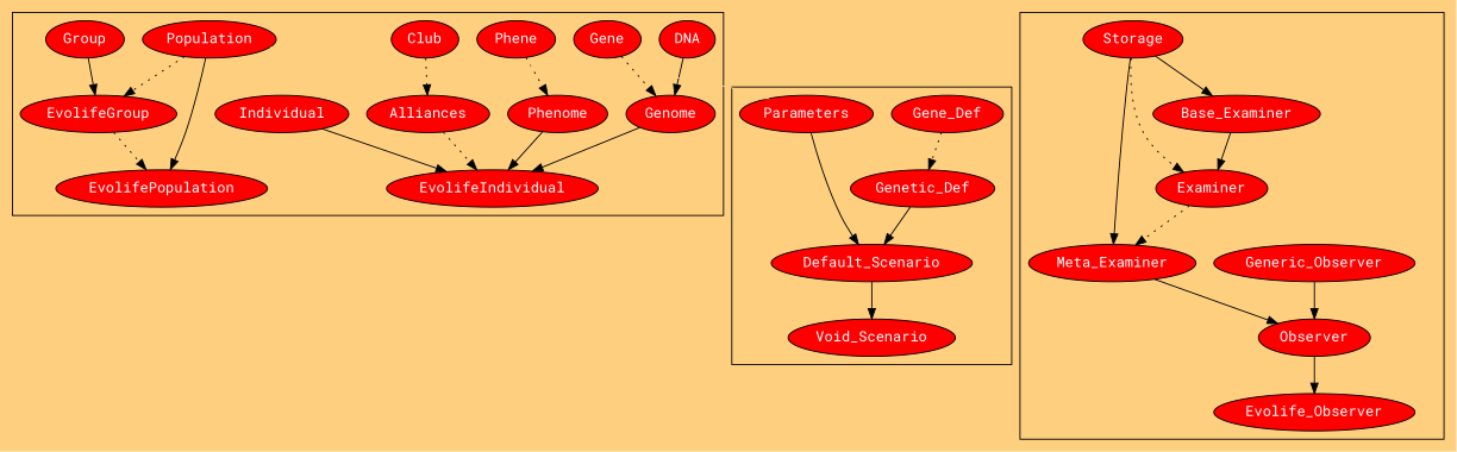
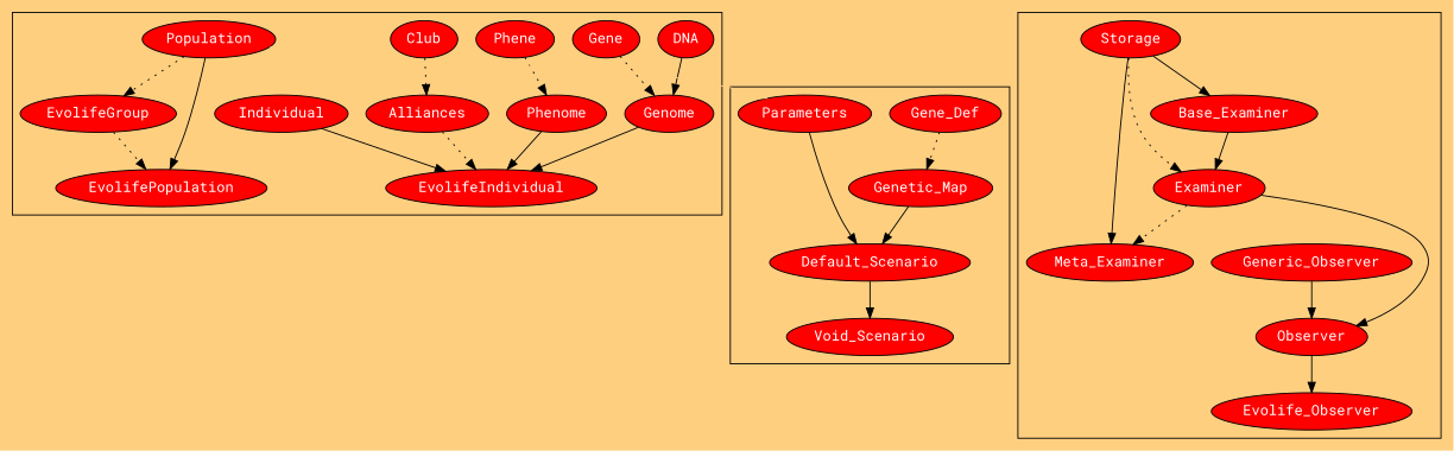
  digraph {
    bgcolor="#FFCF80"
    compound=true
    fontname="Roboto Mono"
    node [fillcolor=Red fontcolor=White fontname="Roboto Mono" shape=ellipse style=filled]
    edge [fontname="Roboto Mono"]
    DNA
    Genome
    EvolifeIndividual
    EvolifeGroup
    Phenome
    Alliances
    Gene
    Phene
    Club
    Individual
    EvolifePopulation
-   Group
    Population
    Gene_Def
    Parameters
-   Genetic_Map [label=Genetic_Def]
+   Genetic_Map
    Default_Scenario
    Void_Scenario
    Examiner
    Meta_Examiner
    Storage
    Base_Examiner
    Observer
    Evolife_Observer
    Generic_Observer
    subgraph cluster_1 {
      DNA
      Genome
      EvolifeIndividual
      EvolifeGroup
      Phenome
      Alliances
      Gene
      Phene
      Club
      Individual
      EvolifePopulation
-     Group
      Population
    }
    subgraph cluster_2 {
      Genetic_Map
      Default_Scenario
      Void_Scenario
      subgraph sub_3 {
        rank=same
        Gene_Def
        Parameters
      }
    }
    subgraph cluster_4 {
      Examiner
      Meta_Examiner
      Storage
      Base_Examiner
      Observer
      Evolife_Observer
      Generic_Observer
    }
    DNA -> Genome
    Genome -> EvolifeIndividual
    EvolifeGroup -> EvolifePopulation [style=dotted]
    Phenome -> EvolifeIndividual
    Alliances -> EvolifeIndividual [style=dotted]
    Gene -> Genome [style=dotted]
    Phene -> Phenome [style=dotted]
    Club -> Alliances [style=dotted]
    Individual -> EvolifeIndividual
-   Group -> EvolifeGroup
    Population -> EvolifeGroup [style=dotted]
    Population -> EvolifePopulation
    Population -> Parameters [color="#FFCF80"]
    Gene_Def -> Genetic_Map [style=dotted]
    Parameters -> Default_Scenario
    Genetic_Map -> Default_Scenario
    Default_Scenario -> Void_Scenario
    Examiner -> Meta_Examiner [style=dotted]
-   Meta_Examiner -> Observer
+   Examiner -> Observer
    Storage -> Examiner [style=dotted]
    Storage -> Meta_Examiner
    Storage -> Base_Examiner
    Base_Examiner -> Examiner [style=solid]
    Observer -> Evolife_Observer
    Generic_Observer -> Observer
  }
